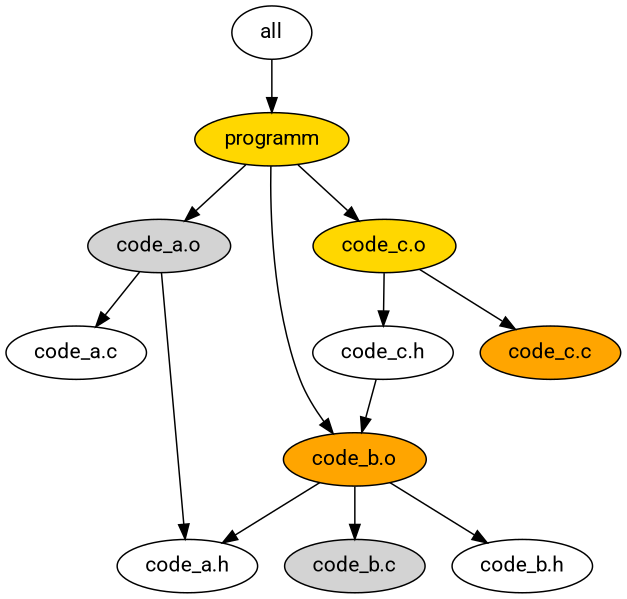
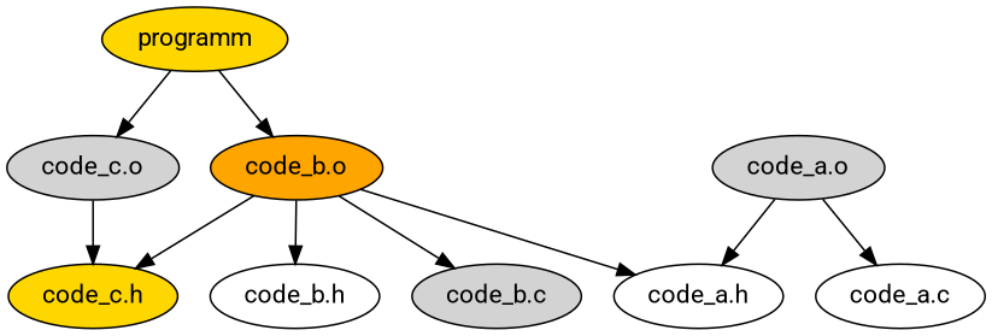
  digraph {
    fontname=Roboto
    node [fillcolor=white fontname=Roboto style=filled]
    edge [fontname=Roboto]
    n1 [fillcolor=gold label=programm]
    n2 [fillcolor=lightgrey label="code_a.o"]
    n3 [fillcolor=orange label="code_b.o"]
-   n4 [fillcolor=gold label="code_c.o"]
+   n4 [fillcolor=lightgrey label="code_c.o"]
    n5 [label="code_a.c"]
    n6 [label="code_a.h"]
    n7 [fillcolor=lightgrey label="code_b.c"]
    n8 [label="code_b.h"]
-   n9 [label="code_c.h"]
-   n10 [fillcolor=orange label="code_c.c"]
-   n11 [label=all]
-   n1 -> n2
+   n9 [fillcolor=gold label="code_c.h"]
    n1 -> n3
    n1 -> n4
    n2 -> n5
    n2 -> n6
    n3 -> n6
    n3 -> n7
    n3 -> n8
-   n9 -> n3
+   n3 -> n9
    n4 -> n9
-   n4 -> n10
-   n11 -> n1
  }
